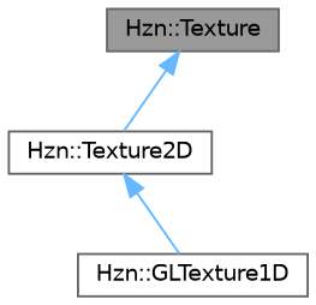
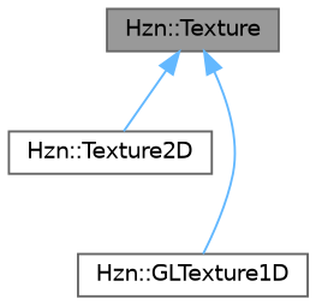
  digraph {
    node [color=gray40 fillcolor=white fontname=Helvetica fontsize=10 shape=box style=filled]
    edge [color=steelblue1 dir=back fontname=Helvetica fontsize=10 labelfontname=Helvetica labelfontsize=10 style=solid]
    n1 [fillcolor=grey60 fontcolor=black height=0.2 label="Hzn::Texture" width=0.4]
    n2 [height=0.2 label="Hzn::Texture2D" width=0.4]
    n3 [height=0.2 label="Hzn::GLTexture1D" width=0.4]
    n1 -> n2
-   n2 -> n3
+   n1 -> n3
  }
